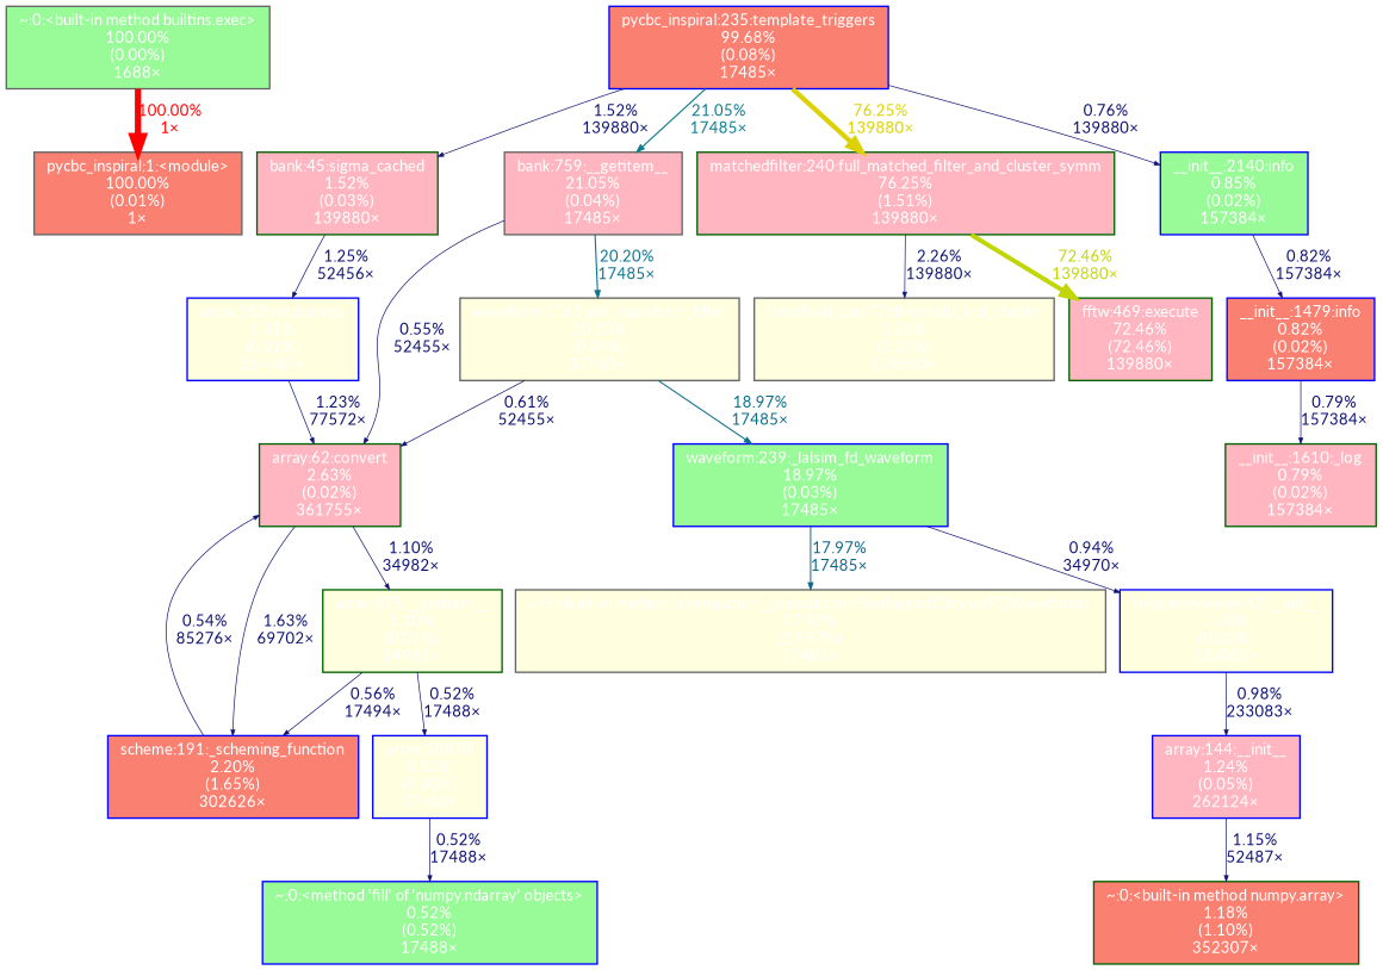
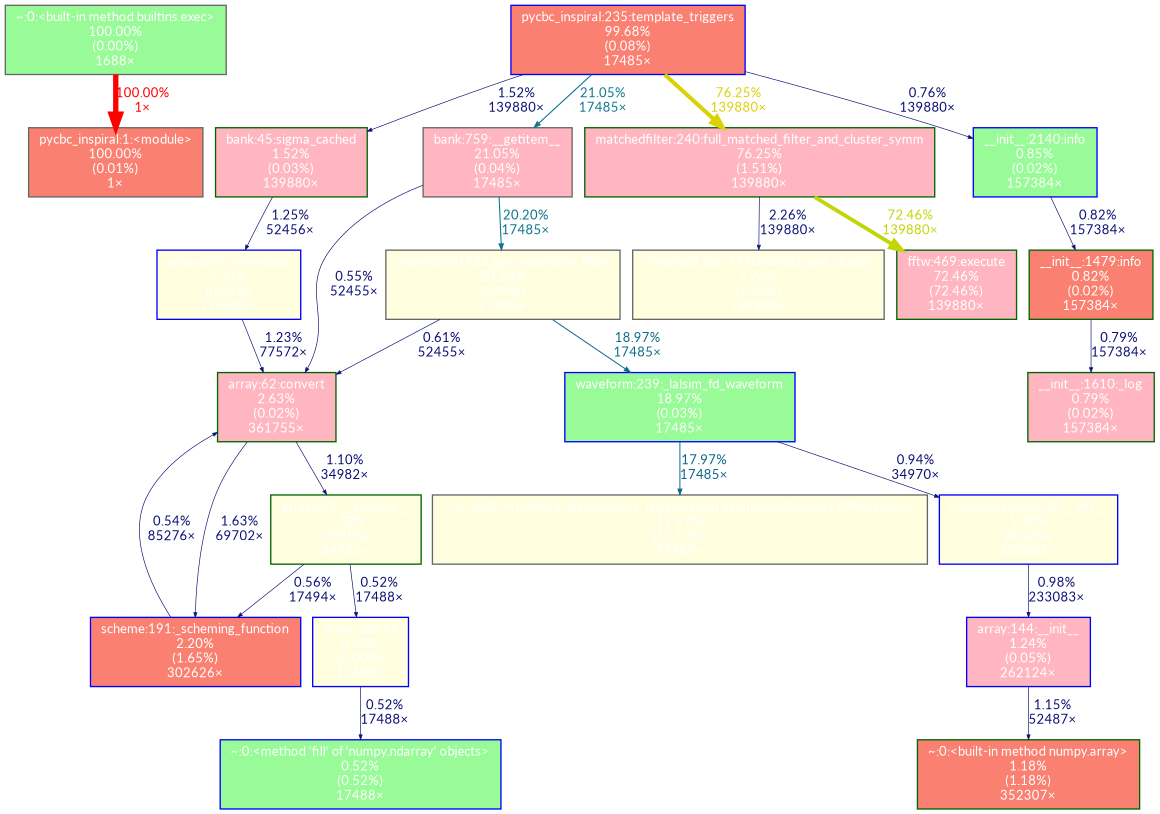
  digraph {
    fontname=Lato
    nodesep=0.125
    ranksep=0.25
    node [color=blue fillcolor=lightpink fontcolor="#ffffff" fontname=Lato fontsize=10.00 shape=box style=filled]
    edge [arrowsize=0.35 color="#0d0f73" fontcolor="#0d0f73" fontname=Lato fontsize=10.00 labeldistance=0.50 penwidth=0.50]
    n1 [color=gray40 fillcolor=salmon height=0 label="pycbc_inspiral:1:<module>\n100.00%\n(0.01%)\n1×" width=0]
    n2 [fillcolor=salmon height=0 label="pycbc_inspiral:235:template_triggers\n99.68%\n(0.08%)\n17485×" width=0]
    n3 [color=darkgreen height=0 label="bank:45:sigma_cached\n1.52%\n(0.03%)\n139880×" width=0]
    n4 [color=gray40 height=0 label="bank:759:__getitem__\n21.05%\n(0.04%)\n17485×" width=0]
    n5 [color=darkgreen height=0 label="matchedfilter:240:full_matched_filter_and_cluster_symm\n76.25%\n(1.51%)\n139880×" width=0]
    n6 [fillcolor=palegreen height=0 label="__init__:2140:info\n0.85%\n(0.02%)\n157384×" width=0]
    n7 [fillcolor=lightyellow height=0 label="array:252:returntype\n1.31%\n(0.01%)\n114485×" width=0]
    n8 [color=darkgreen height=0 label="array:62:convert\n2.63%\n(0.02%)\n361755×" width=0]
    n9 [color=gray40 fillcolor=lightyellow height=0 label="waveform:1163:get_waveform_filter\n20.20%\n(0.04%)\n17485×" width=0]
    n10 [color=gray40 fillcolor=lightyellow height=0 label="threshold_cpu:77:threshold_and_cluster\n2.26%\n(2.23%)\n139880×" width=0]
    n11 [color=darkgreen height=0 label="fftw:469:execute\n72.46%\n(72.46%)\n139880×" width=0]
-   n12 [fillcolor=salmon height=0 label="__init__:1479:info\n0.82%\n(0.02%)\n157384×" width=0]
-   n13 [color=darkgreen fillcolor=salmon height=0 label="~:0:<built-in method numpy.array>\n1.18%\n(1.10%)\n352307×" width=0]
+   n12 [color=darkgreen fillcolor=salmon height=0 label="__init__:1479:info\n0.82%\n(0.02%)\n157384×" width=0]
+   n13 [color=darkgreen fillcolor=salmon height=0 label="~:0:<built-in method numpy.array>\n1.18%\n(1.18%)\n352307×" width=0]
    n14 [color=gray40 fillcolor=palegreen height=0 label="~:0:<built-in method builtins.exec>\n100.00%\n(0.00%)\n1688×" width=0]
    n15 [fillcolor=salmon height=0 label="scheme:191:_scheming_function\n2.20%\n(1.65%)\n302626×" width=0]
    n16 [color=darkgreen fillcolor=lightyellow height=0 label="array:875:__setitem__\n1.10%\n(0.01%)\n34982×" width=0]
    n17 [fillcolor=lightyellow height=0 label="array:368:fill\n0.52%\n(0.00%)\n17488×" width=0]
    n18 [height=0 label="array:144:__init__\n1.24%\n(0.05%)\n262124×" width=0]
    n19 [fillcolor=palegreen height=0 label="waveform:239:_lalsim_fd_waveform\n18.97%\n(0.03%)\n17485×" width=0]
    n20 [fillcolor=lightyellow height=0 label="frequencyseries:42:__init__\n1.00%\n(0.02%)\n233083×" width=0]
    n21 [color=gray40 fillcolor=lightyellow height=0 label="~:0:<built-in method lalsimulation._lalsimulation.SimInspiralChooseFDWaveform>\n17.97%\n(17.97%)\n17485×" width=0]
    n22 [fillcolor=palegreen height=0 label="~:0:<method 'fill' of 'numpy.ndarray' objects>\n0.52%\n(0.52%)\n17488×" width=0]
    n23 [color=darkgreen height=0 label="__init__:1610:_log\n0.79%\n(0.02%)\n157384×" width=0]
    n2 -> n3 [color="#0d1375" fontcolor="#0d1375" label="1.52%\n139880×"]
    n2 -> n4 [arrowsize=0.46 color="#0c7a8e" fontcolor="#0c7a8e" label="21.05%\n17485×" labeldistance=0.84 penwidth=0.84]
    n2 -> n5 [arrowsize=0.87 color="#dbd105" fontcolor="#dbd105" label="76.25%\n139880×" labeldistance=3.05 penwidth=3.05]
    n2 -> n6 [color="#0d1074" fontcolor="#0d1074" label="0.76%\n139880×"]
    n3 -> n7 [color="#0d1274" fontcolor="#0d1274" label="1.25%\n52456×"]
    n4 -> n8 [label="0.55%\n52455×"]
    n4 -> n9 [arrowsize=0.45 color="#0c748d" fontcolor="#0c748d" label="20.20%\n17485×" labeldistance=0.81 penwidth=0.81]
    n5 -> n10 [color="#0d1676" fontcolor="#0d1676" label="2.26%\n139880×"]
    n5 -> n11 [arrowsize=0.85 color="#c1d606" fontcolor="#c1d606" label="72.46%\n139880×" labeldistance=2.90 penwidth=2.90]
    n6 -> n12 [color="#0d1074" fontcolor="#0d1074" label="0.82%\n157384×"]
    n7 -> n8 [color="#0d1274" fontcolor="#0d1274" label="1.23%\n77572×"]
    n8 -> n15 [color="#0d1475" fontcolor="#0d1475" label="1.63%\n69702×"]
    n8 -> n16 [color="#0d1174" fontcolor="#0d1174" label="1.10%\n34982×"]
    n9 -> n8 [color="#0d0f74" fontcolor="#0d0f74" label="0.61%\n52455×"]
    n9 -> n19 [arrowsize=0.44 color="#0c6d8b" fontcolor="#0c6d8b" label="18.97%\n17485×" labeldistance=0.76 penwidth=0.76]
    n12 -> n23 [color="#0d1074" fontcolor="#0d1074" label="0.79%\n157384×"]
    n14 -> n1 [arrowsize=1.00 color="#ff0000" fontcolor="#ff0000" label="100.00%\n1×" labeldistance=4.00 penwidth=4.00]
    n15 -> n8 [label="0.54%\n85276×"]
    n16 -> n15 [label="0.56%\n17494×"]
    n16 -> n17 [label="0.52%\n17488×"]
    n17 -> n22 [label="0.52%\n17488×"]
    n18 -> n13 [color="#0d1174" fontcolor="#0d1174" label="1.15%\n52487×"]
    n19 -> n20 [color="#0d1174" fontcolor="#0d1174" label="0.94%\n34970×"]
    n19 -> n21 [arrowsize=0.42 color="#0c678a" fontcolor="#0c678a" label="17.97%\n17485×" labeldistance=0.72 penwidth=0.72]
    n20 -> n18 [color="#0d1174" fontcolor="#0d1174" label="0.98%\n233083×"]
  }
